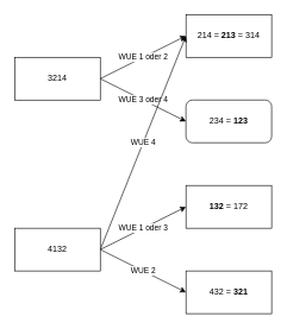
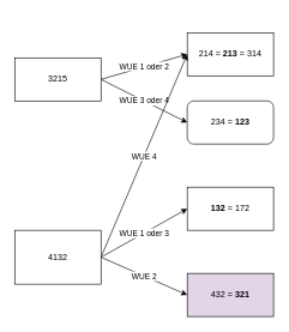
  <mxCell id="0" />
  <mxCell id="1" parent="0" />
  <mxCell id="2" value="WUE 1 oder 2" style="rounded=0;orthogonalLoop=1;jettySize=auto;html=1;entryX=0;entryY=0.5;entryDx=0;entryDy=0;exitX=1;exitY=0.5;exitDx=0;exitDy=0;" edge="1" parent="1" source="4" target="5"><mxGeometry relative="1" as="geometry" /></mxCell>
  <mxCell id="3" value="WUE 3 oder 4" style="rounded=0;orthogonalLoop=1;jettySize=auto;html=1;exitX=1;exitY=0.5;exitDx=0;exitDy=0;entryX=0;entryY=0.5;entryDx=0;entryDy=0;" edge="1" parent="1" source="4" target="6"><mxGeometry relative="1" as="geometry" /></mxCell>
- <mxCell id="4" value="3214" style="rounded=0;whiteSpace=wrap;html=1;" vertex="1" parent="1"><mxGeometry x="20" y="80" width="120" height="60" as="geometry" /></mxCell>
- <mxCell id="5" value="214 = &lt;b&gt;213 &lt;/b&gt;= 314" style="rounded=0;whiteSpace=wrap;html=1;" vertex="1" parent="1"><mxGeometry x="260" y="20" width="120" height="60" as="geometry" /></mxCell>
+ <mxCell id="4" value="3215" style="rounded=0;whiteSpace=wrap;html=1;" vertex="1" parent="1"><mxGeometry x="20" y="80" width="120" height="60" as="geometry" /></mxCell>
+ <mxCell id="5" value="214 = &lt;b&gt;213 &lt;/b&gt;= 314" style="rounded=0;whiteSpace=wrap;html=1;" vertex="1" parent="1"><mxGeometry x="260" y="45" width="120" height="60" as="geometry" /></mxCell>
  <mxCell id="6" value="234 = &lt;b&gt;123&lt;/b&gt;" style="whiteSpace=wrap;html=1;rounded=1;" vertex="1" parent="1"><mxGeometry x="260" y="140" width="120" height="60" as="geometry" /></mxCell>
  <mxCell id="7" value="WUE 1 oder 3" style="rounded=0;orthogonalLoop=1;jettySize=auto;html=1;exitX=1;exitY=0.5;exitDx=0;exitDy=0;entryX=0;entryY=0.5;entryDx=0;entryDy=0;" edge="1" parent="1" source="10" target="11"><mxGeometry relative="1" as="geometry" /></mxCell>
  <mxCell id="8" value="WUE 2" style="rounded=0;orthogonalLoop=1;jettySize=auto;html=1;exitX=1;exitY=0.5;exitDx=0;exitDy=0;entryX=0;entryY=0.5;entryDx=0;entryDy=0;" edge="1" parent="1" source="10" target="12"><mxGeometry relative="1" as="geometry" /></mxCell>
  <mxCell id="9" value="WUE 4" style="rounded=0;orthogonalLoop=1;jettySize=auto;html=1;exitX=1;exitY=0.5;exitDx=0;exitDy=0;entryX=0;entryY=0.5;entryDx=0;entryDy=0;" edge="1" parent="1" source="10" target="5"><mxGeometry relative="1" as="geometry" /></mxCell>
- <mxCell id="10" value="4132" style="rounded=0;whiteSpace=wrap;html=1;" vertex="1" parent="1"><mxGeometry x="20" y="320" width="120" height="60" as="geometry" /></mxCell>
+ <mxCell id="10" value="4132" style="rounded=0;whiteSpace=wrap;html=1;" vertex="1" parent="1"><mxGeometry x="20" y="320" width="120" height="75" as="geometry" /></mxCell>
  <mxCell id="11" value="&lt;b&gt;132 &lt;/b&gt;= 172" style="rounded=0;whiteSpace=wrap;html=1;" vertex="1" parent="1"><mxGeometry x="260" y="260" width="120" height="60" as="geometry" /></mxCell>
- <mxCell id="12" value="432 = &lt;b&gt;321&lt;/b&gt;" style="rounded=0;whiteSpace=wrap;html=1;" vertex="1" parent="1"><mxGeometry x="260" y="380" width="120" height="60" as="geometry" /></mxCell>
+ <mxCell id="12" value="432 = &lt;b&gt;321&lt;/b&gt;" style="rounded=0;whiteSpace=wrap;html=1;fillColor=#e1d5e7;" vertex="1" parent="1"><mxGeometry x="260" y="380" width="120" height="60" as="geometry" /></mxCell>
